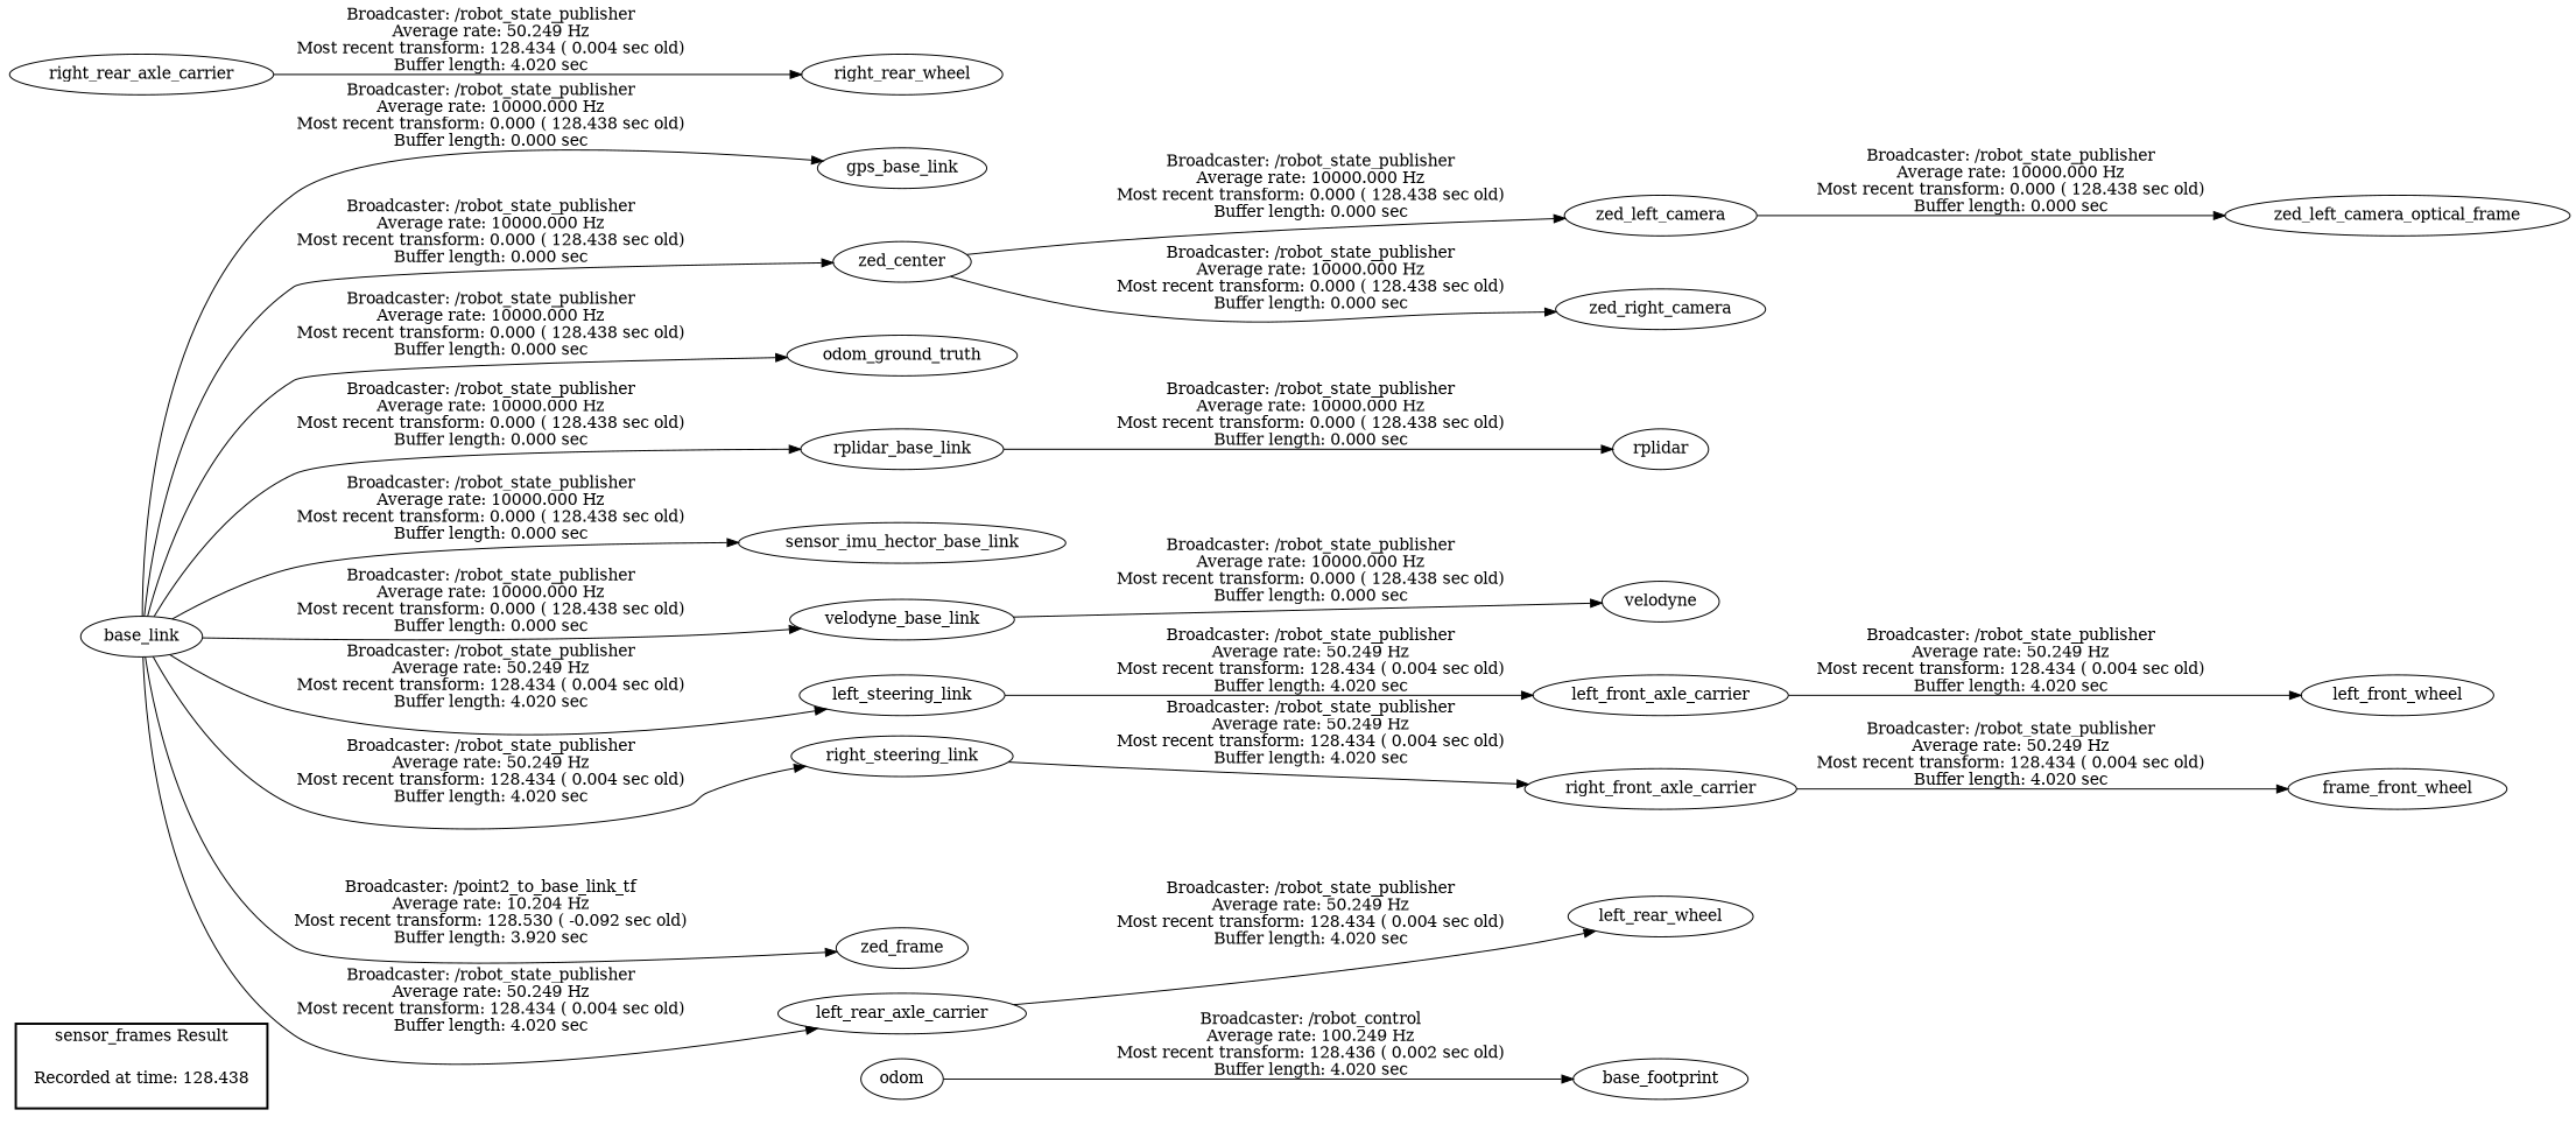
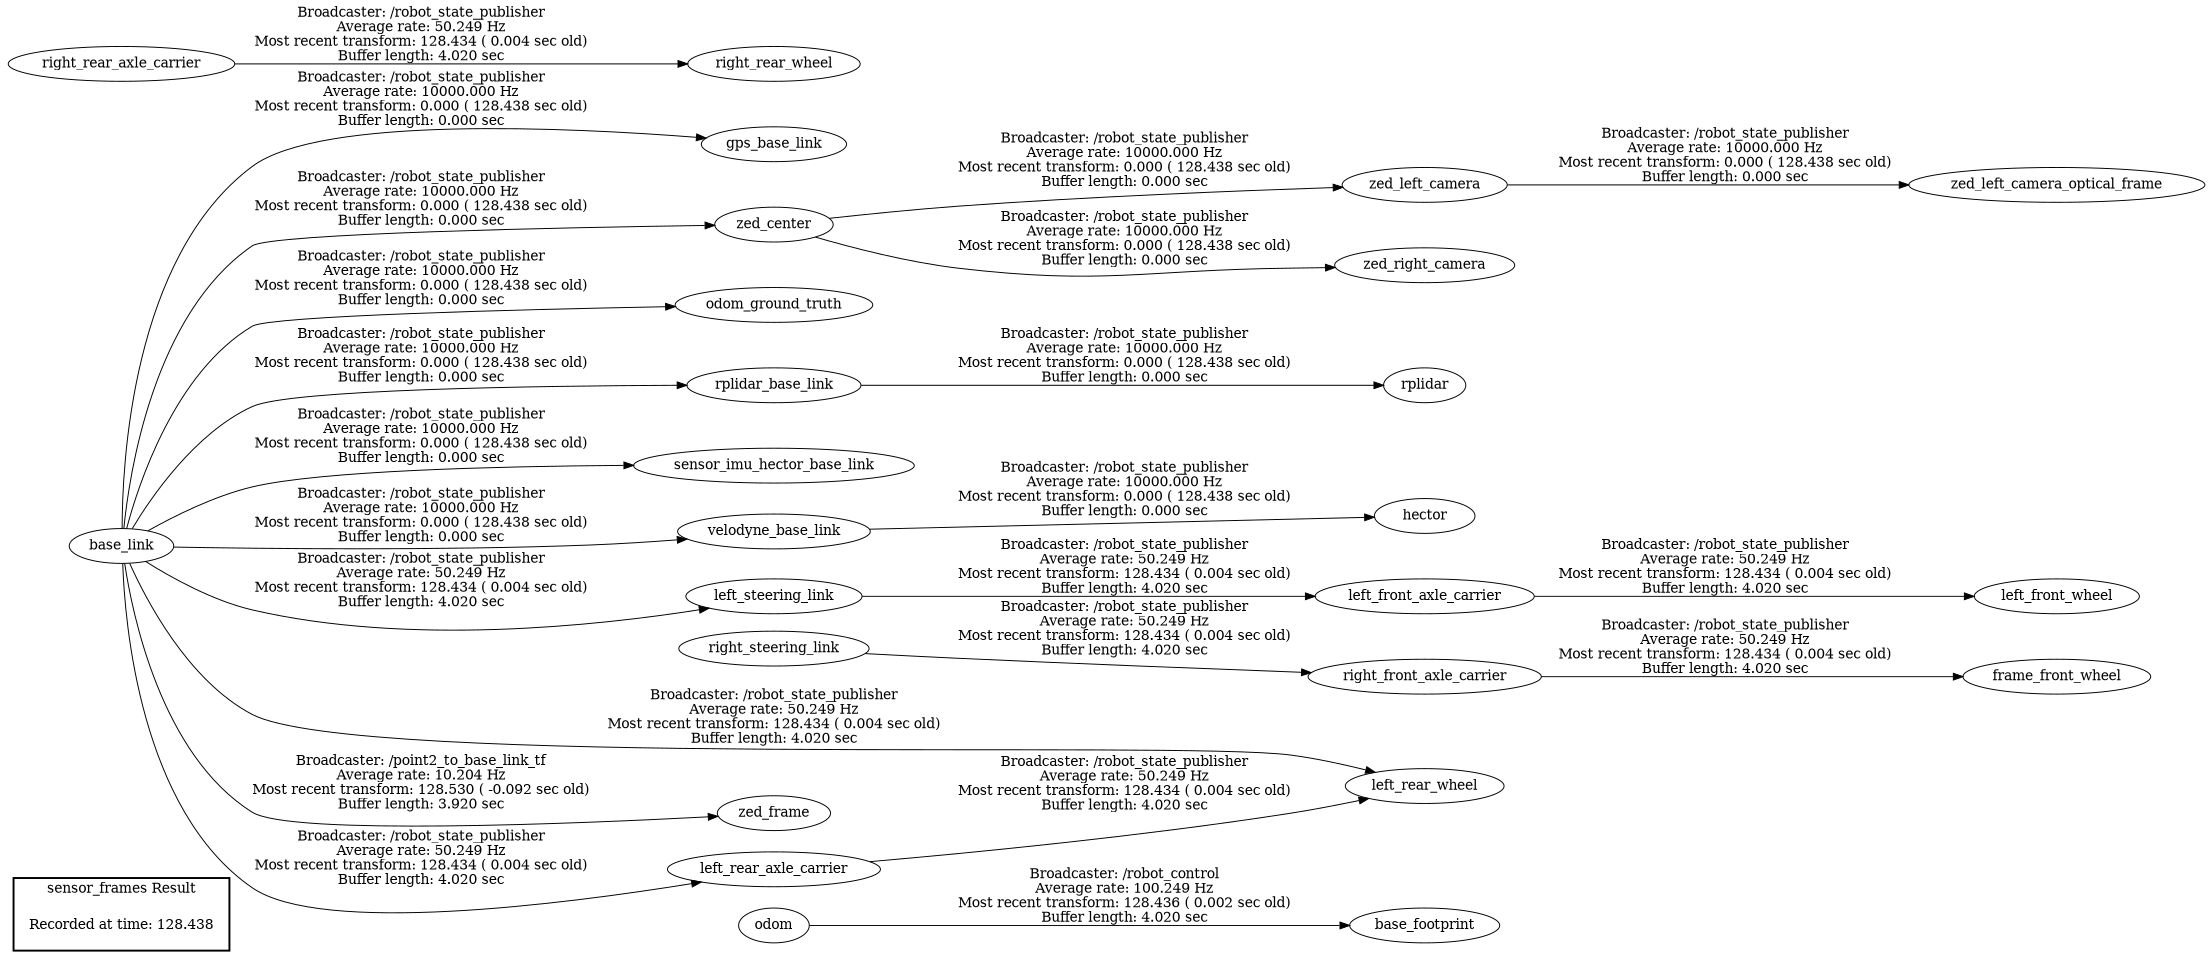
  digraph {
    rankdir=LR
    "Recorded at time: 128.438" [shape=plaintext]
    odom
    base_link
    gps_base_link
    zed_center
    odom_ground_truth
    rplidar_base_link
    sensor_imu_hector_base_link
    velodyne_base_link
    left_steering_link
    left_rear_axle_carrier
    right_steering_link
    zed_frame
    zed_left_camera
    zed_right_camera
    rplidar
-   velodyne
+   velodyne [label=hector]
    left_front_axle_carrier
    left_rear_wheel
    right_front_axle_carrier
    right_rear_axle_carrier
    right_rear_wheel
    base_footprint
    zed_left_camera_optical_frame
    left_front_wheel
    n26 [label=frame_front_wheel]
    subgraph cluster_1 {
      color=black
      label="sensor_frames Result"
      style=bold
      "Recorded at time: 128.438"
    }
    "Recorded at time: 128.438" -> odom [style=invis]
    odom -> base_footprint [label="Broadcaster: /robot_control\nAverage rate: 100.249 Hz\nMost recent transform: 128.436 ( 0.002 sec old)\nBuffer length: 4.020 sec\n"]
    base_link -> gps_base_link [label="Broadcaster: /robot_state_publisher\nAverage rate: 10000.000 Hz\nMost recent transform: 0.000 ( 128.438 sec old)\nBuffer length: 0.000 sec\n"]
    base_link -> zed_center [label="Broadcaster: /robot_state_publisher\nAverage rate: 10000.000 Hz\nMost recent transform: 0.000 ( 128.438 sec old)\nBuffer length: 0.000 sec\n"]
    base_link -> odom_ground_truth [label="Broadcaster: /robot_state_publisher\nAverage rate: 10000.000 Hz\nMost recent transform: 0.000 ( 128.438 sec old)\nBuffer length: 0.000 sec\n"]
    base_link -> rplidar_base_link [label="Broadcaster: /robot_state_publisher\nAverage rate: 10000.000 Hz\nMost recent transform: 0.000 ( 128.438 sec old)\nBuffer length: 0.000 sec\n"]
    base_link -> sensor_imu_hector_base_link [label="Broadcaster: /robot_state_publisher\nAverage rate: 10000.000 Hz\nMost recent transform: 0.000 ( 128.438 sec old)\nBuffer length: 0.000 sec\n"]
    base_link -> velodyne_base_link [label="Broadcaster: /robot_state_publisher\nAverage rate: 10000.000 Hz\nMost recent transform: 0.000 ( 128.438 sec old)\nBuffer length: 0.000 sec\n"]
    base_link -> left_steering_link [label="Broadcaster: /robot_state_publisher\nAverage rate: 50.249 Hz\nMost recent transform: 128.434 ( 0.004 sec old)\nBuffer length: 4.020 sec\n"]
    base_link -> left_rear_axle_carrier [label="Broadcaster: /robot_state_publisher\nAverage rate: 50.249 Hz\nMost recent transform: 128.434 ( 0.004 sec old)\nBuffer length: 4.020 sec\n"]
-   base_link -> right_steering_link [label="Broadcaster: /robot_state_publisher\nAverage rate: 50.249 Hz\nMost recent transform: 128.434 ( 0.004 sec old)\nBuffer length: 4.020 sec\n"]
+   base_link -> left_rear_wheel [label="Broadcaster: /robot_state_publisher\nAverage rate: 50.249 Hz\nMost recent transform: 128.434 ( 0.004 sec old)\nBuffer length: 4.020 sec\n"]
    base_link -> zed_frame [label="Broadcaster: /point2_to_base_link_tf\nAverage rate: 10.204 Hz\nMost recent transform: 128.530 ( -0.092 sec old)\nBuffer length: 3.920 sec\n"]
    zed_center -> zed_left_camera [label="Broadcaster: /robot_state_publisher\nAverage rate: 10000.000 Hz\nMost recent transform: 0.000 ( 128.438 sec old)\nBuffer length: 0.000 sec\n"]
    zed_center -> zed_right_camera [label="Broadcaster: /robot_state_publisher\nAverage rate: 10000.000 Hz\nMost recent transform: 0.000 ( 128.438 sec old)\nBuffer length: 0.000 sec\n"]
    rplidar_base_link -> rplidar [label="Broadcaster: /robot_state_publisher\nAverage rate: 10000.000 Hz\nMost recent transform: 0.000 ( 128.438 sec old)\nBuffer length: 0.000 sec\n"]
    velodyne_base_link -> velodyne [label="Broadcaster: /robot_state_publisher\nAverage rate: 10000.000 Hz\nMost recent transform: 0.000 ( 128.438 sec old)\nBuffer length: 0.000 sec\n"]
    left_steering_link -> left_front_axle_carrier [label="Broadcaster: /robot_state_publisher\nAverage rate: 50.249 Hz\nMost recent transform: 128.434 ( 0.004 sec old)\nBuffer length: 4.020 sec\n"]
    left_rear_axle_carrier -> left_rear_wheel [label="Broadcaster: /robot_state_publisher\nAverage rate: 50.249 Hz\nMost recent transform: 128.434 ( 0.004 sec old)\nBuffer length: 4.020 sec\n"]
    right_steering_link -> right_front_axle_carrier [label="Broadcaster: /robot_state_publisher\nAverage rate: 50.249 Hz\nMost recent transform: 128.434 ( 0.004 sec old)\nBuffer length: 4.020 sec\n"]
    zed_left_camera -> zed_left_camera_optical_frame [label="Broadcaster: /robot_state_publisher\nAverage rate: 10000.000 Hz\nMost recent transform: 0.000 ( 128.438 sec old)\nBuffer length: 0.000 sec\n"]
    left_front_axle_carrier -> left_front_wheel [label="Broadcaster: /robot_state_publisher\nAverage rate: 50.249 Hz\nMost recent transform: 128.434 ( 0.004 sec old)\nBuffer length: 4.020 sec\n"]
    right_front_axle_carrier -> n26 [label="Broadcaster: /robot_state_publisher\nAverage rate: 50.249 Hz\nMost recent transform: 128.434 ( 0.004 sec old)\nBuffer length: 4.020 sec\n"]
    right_rear_axle_carrier -> right_rear_wheel [label="Broadcaster: /robot_state_publisher\nAverage rate: 50.249 Hz\nMost recent transform: 128.434 ( 0.004 sec old)\nBuffer length: 4.020 sec\n"]
  }
